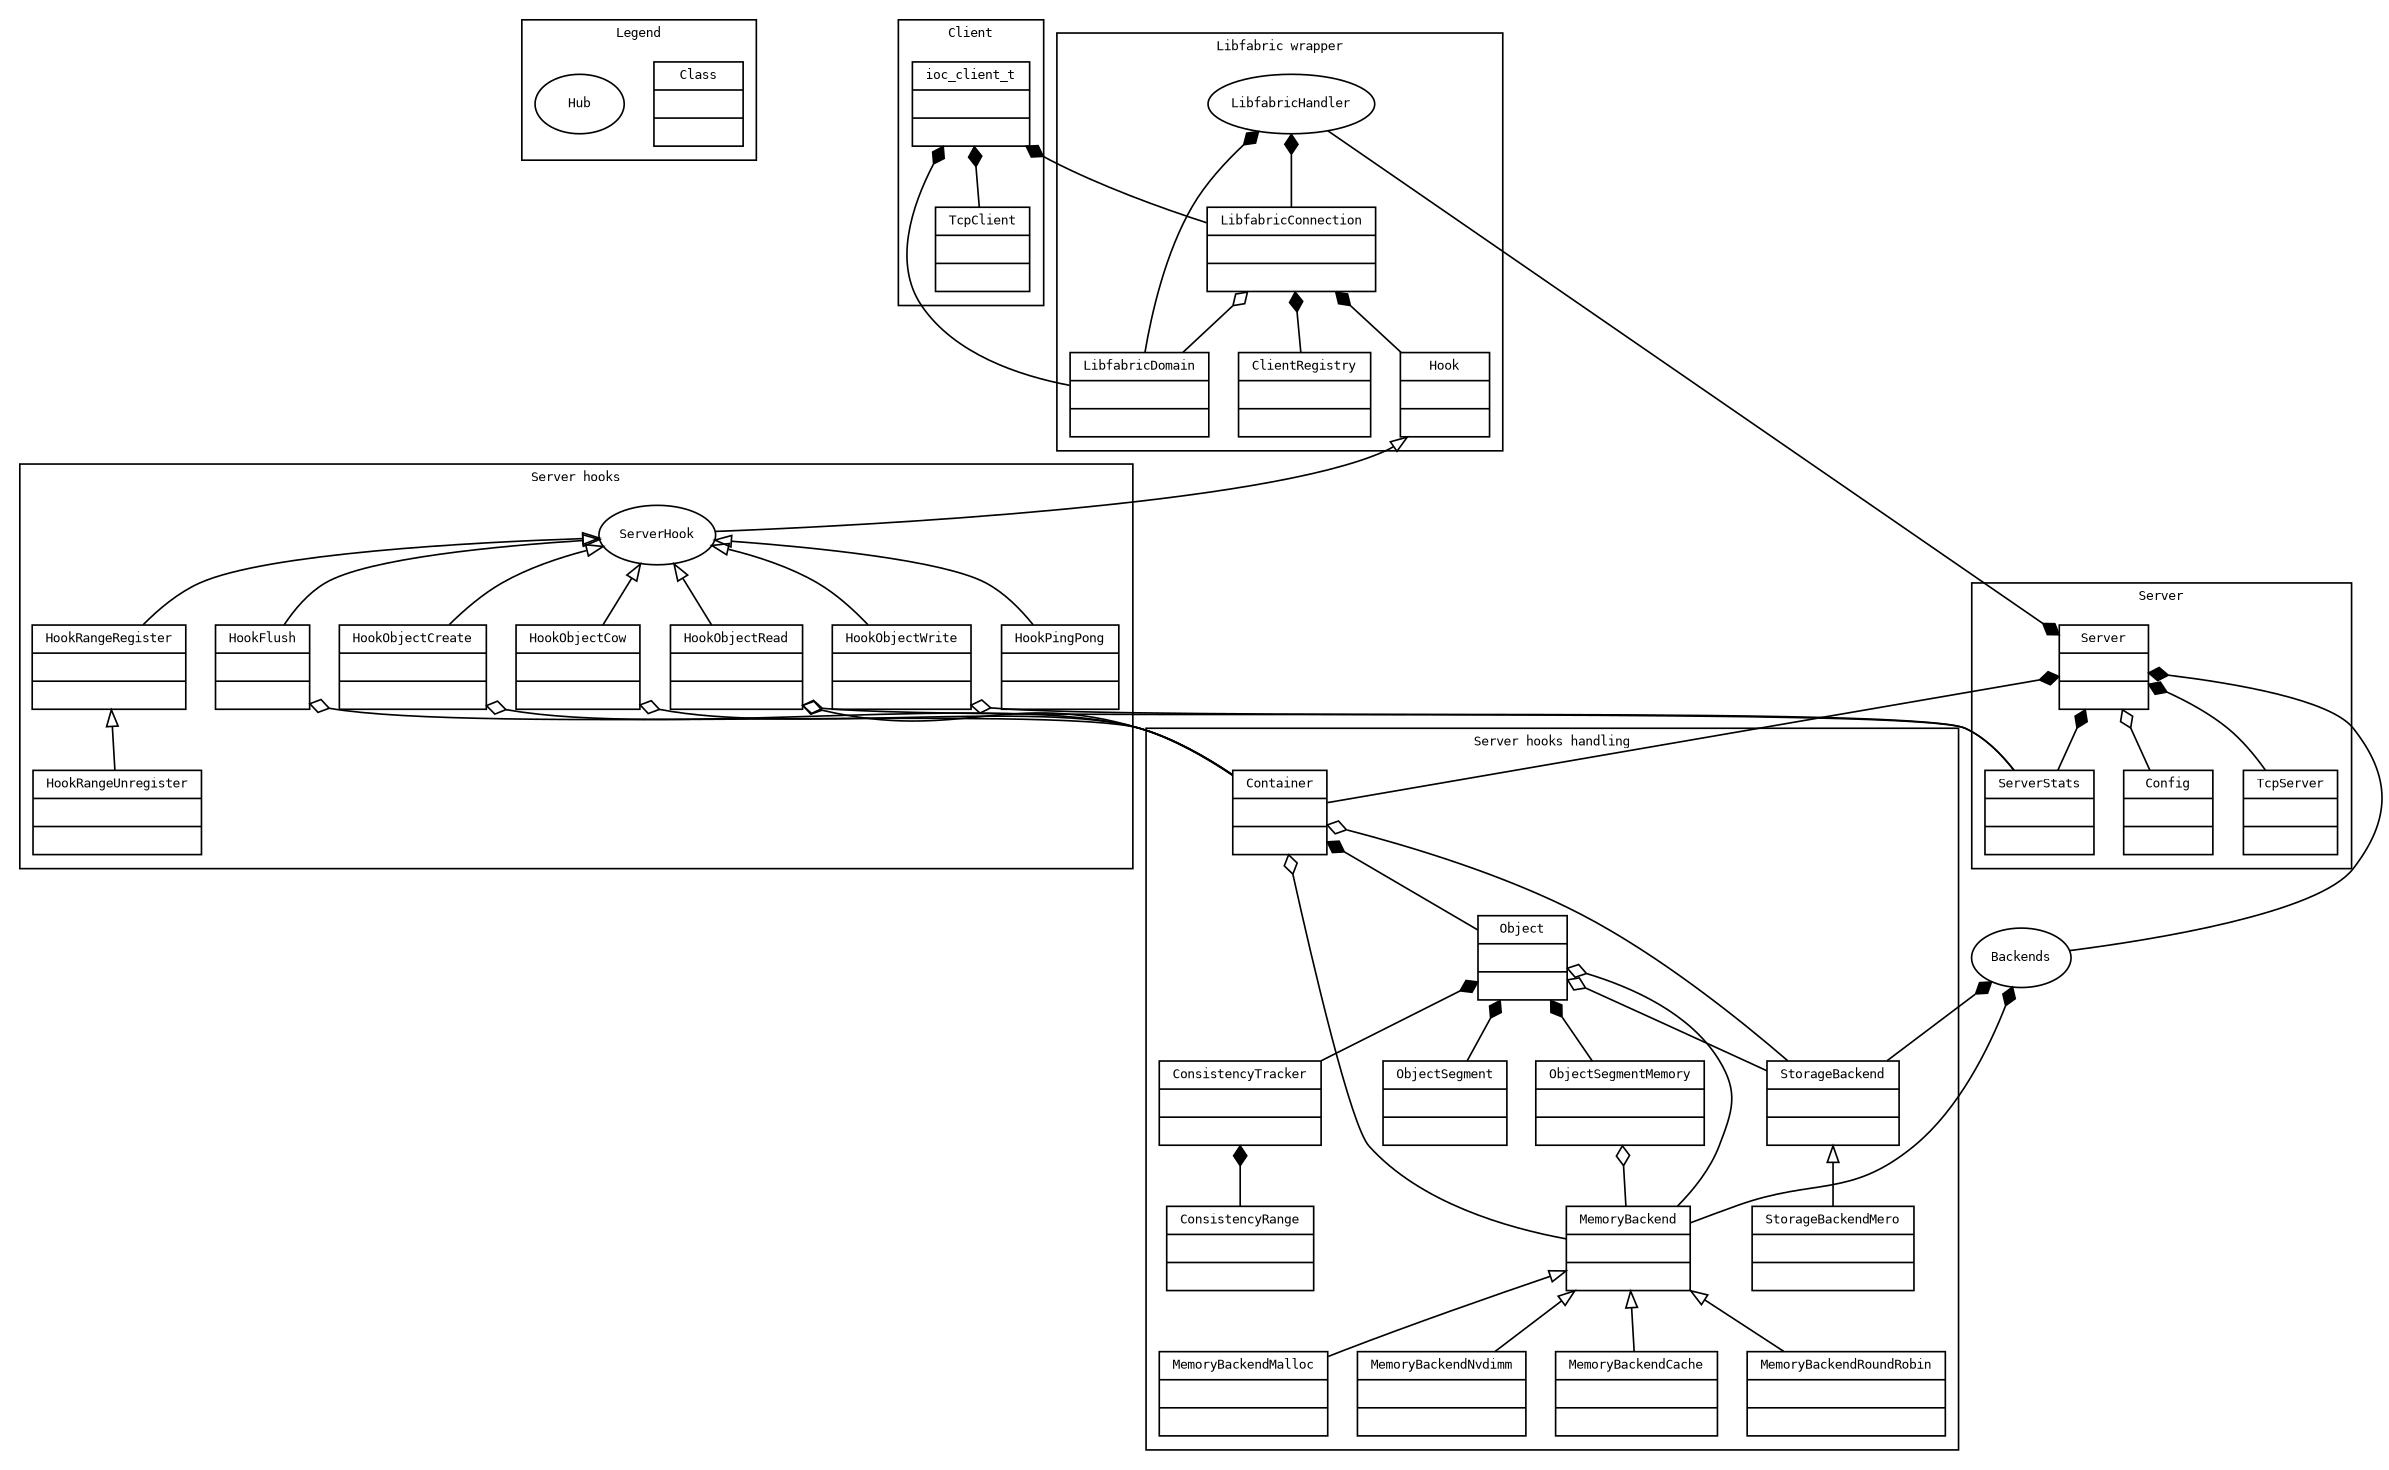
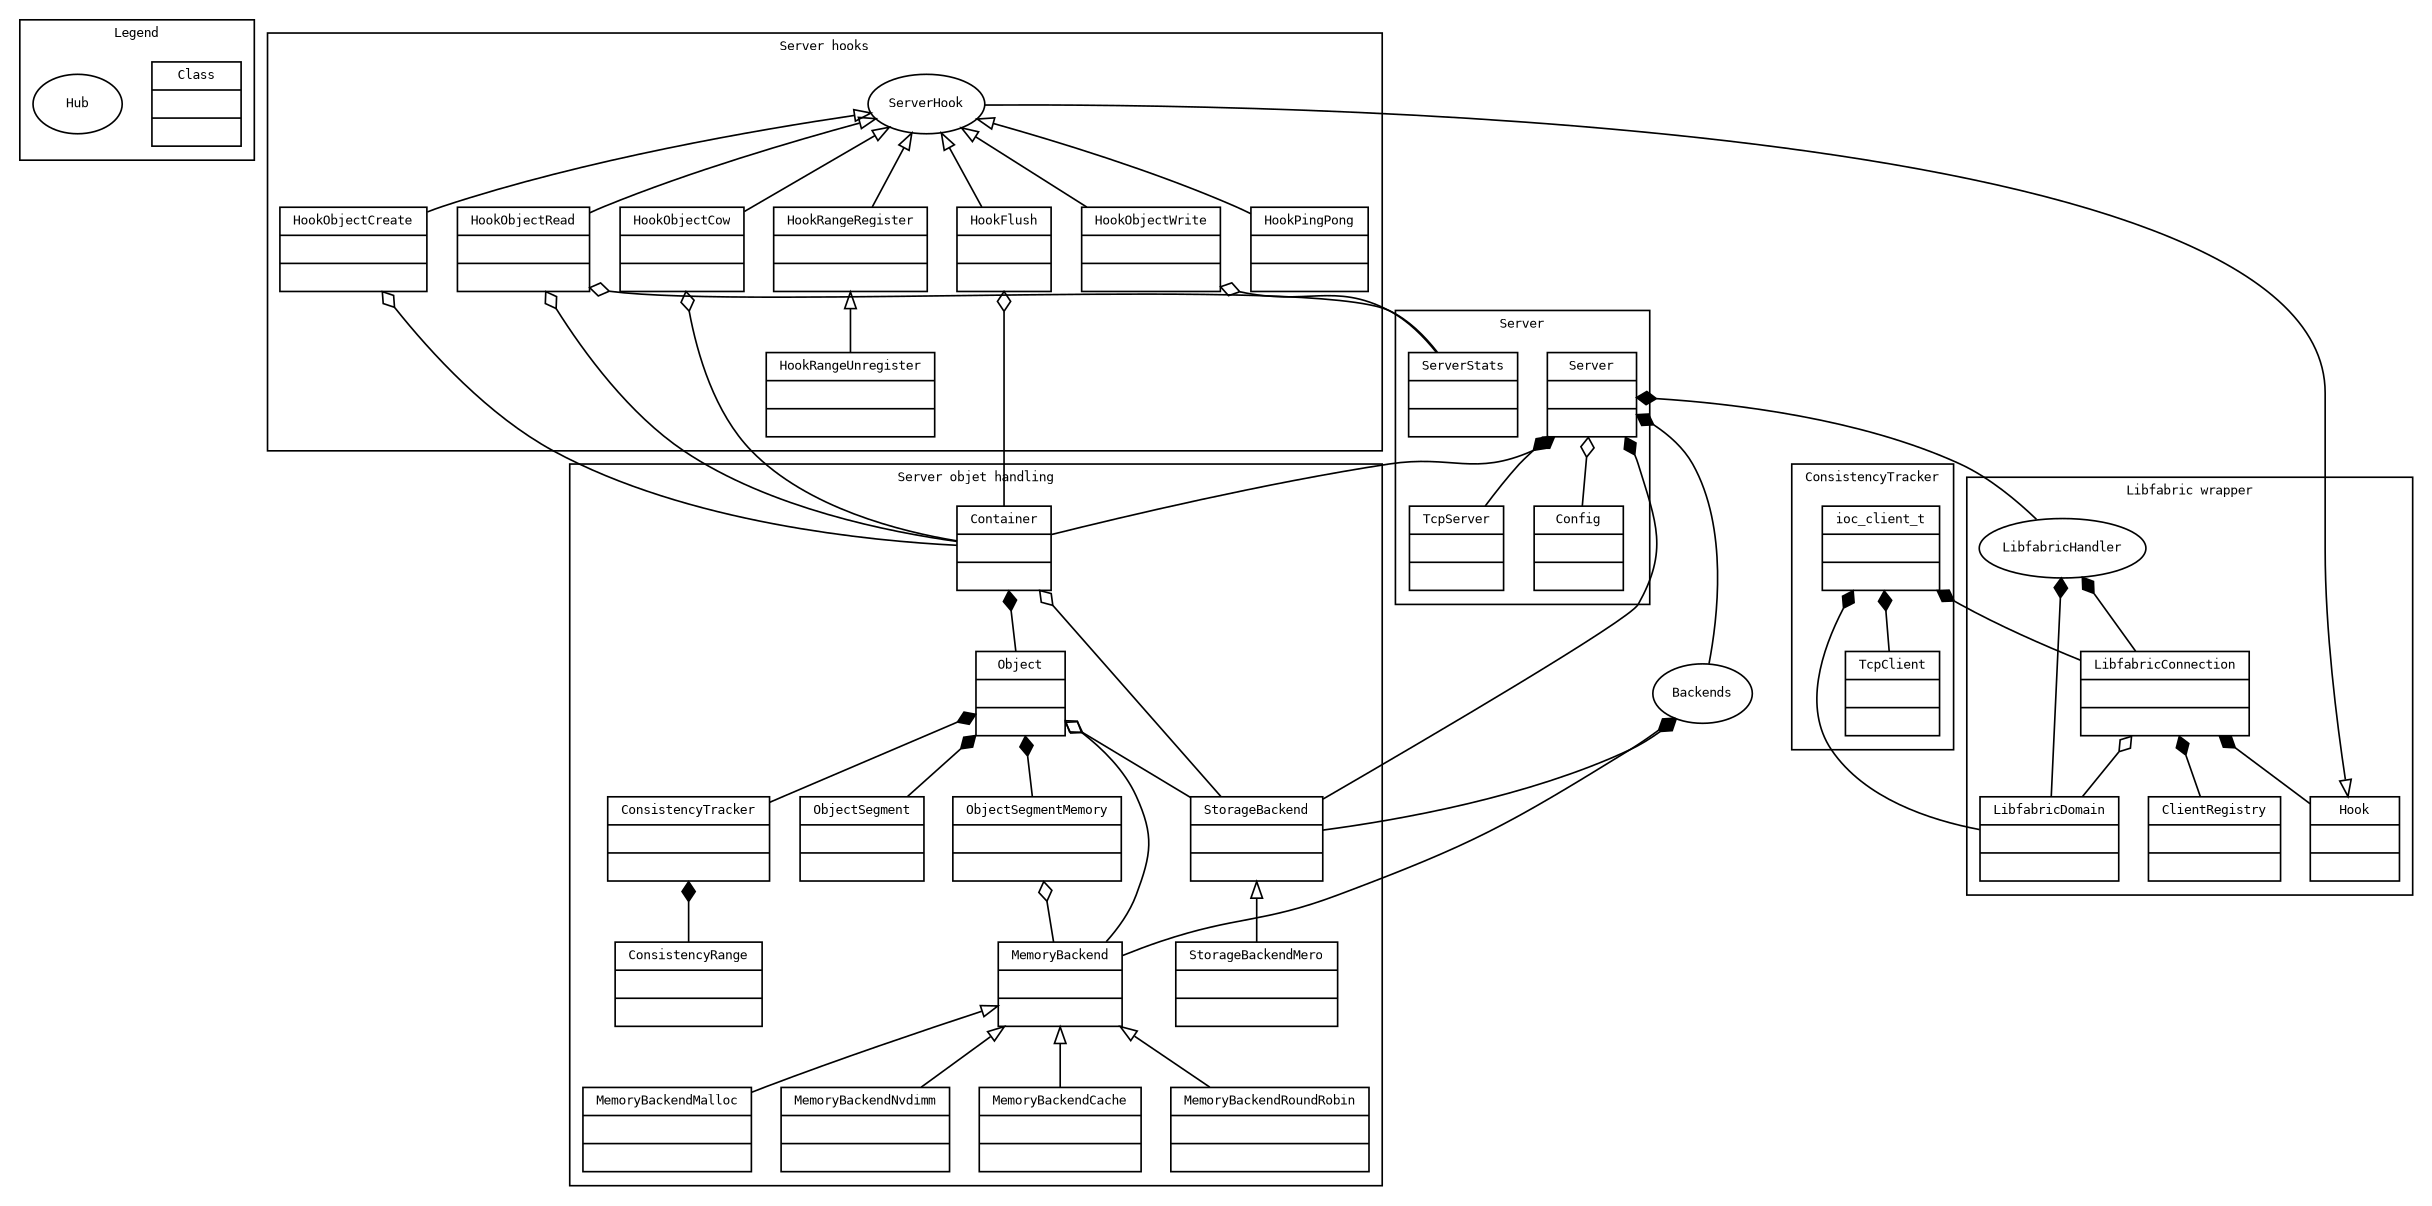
  digraph {
    fontname="DejaVu Sans Mono"
    fontsize=8
    node [fontname="DejaVu Sans Mono" fontsize=8 shape=record]
    edge [arrowtail=diamond dir=back fontname="DejaVu Sans Mono"]
    n1 [label="{Class|\l|\l}"]
    n2 [label=Hub shape=ellipse]
    n3 [label="{Server|\l|\l}"]
    n4 [label="{TcpServer|\l|\l}"]
    n5 [label="{Config|\l|\l}"]
    n6 [label="{ServerStats|\l|\l}"]
    n7 [label=ServerHook shape=ellipse]
    n8 [label="{HookObjectWrite|\l|\l}"]
    n9 [label="{HookObjectRead|\l|\l}"]
    n10 [label="{HookObjectCreate|\l|\l}"]
    n11 [label="{HookObjectCow|\l|\l}"]
    n12 [label="{HookRangeRegister|\l|\l}"]
    n13 [label="{HookRangeUnregister|\l|\l}"]
    n14 [label="{HookFlush|\l|\l}"]
    n15 [label="{HookPingPong|\l|\l}"]
    n16 [label="{Container|\l|\l}"]
    n17 [label="{Object|\l|\l}"]
    n18 [label="{StorageBackend|\l|\l}"]
    n19 [label="{StorageBackendMero|\l|\l}"]
    n20 [label="{ConsistencyTracker|\l|\l}"]
    n21 [label="{ConsistencyRange|\l|\l}"]
    n22 [label="{ObjectSegment|\l|\l}"]
    n23 [label="{MemoryBackend|\l|\l}"]
    n24 [label="{MemoryBackendMalloc|\l|\l}"]
    n25 [label="{MemoryBackendNvdimm|\l|\l}"]
    n26 [label="{MemoryBackendCache|\l|\l}"]
    n27 [label="{MemoryBackendRoundRobin|\l|\l}"]
    n28 [label="{ObjectSegmentMemory|\l|\l}"]
    n29 [label="{LibfabricConnection|\l|\l}"]
    n30 [label="{LibfabricDomain|\l|\l}"]
    n31 [label="{ClientRegistry|\l|\l}"]
    n32 [label="{Hook|\l|\l}"]
    n33 [label=LibfabricHandler shape=ellipse]
    n34 [label="{TcpClient|\l|\l}"]
    n35 [label="{ioc_client_t|\l|\l}"]
    n36 [label=Backends shape=ellipse]
    subgraph cluster_1 {
      label=Legend
      n1
      n2
    }
    subgraph cluster_2 {
      label=Server
      n3
      n4
      n5
      n6
    }
    subgraph cluster_3 {
      label="Server hooks"
      n7
      n8
      n9
      n10
      n11
      n12
      n13
      n14
      n15
    }
    subgraph cluster_4 {
-     label="Server hooks handling"
+     label="Server objet handling"
      n16
      n17
      n18
      n19
      n20
      n21
      n22
      n23
      n24
      n25
      n26
      n27
      n28
    }
    subgraph cluster_5 {
      label="Libfabric wrapper"
      n29
      n30
      n31
      n32
      n33
    }
    subgraph cluster_6 {
-     label=Client
+     label=ConsistencyTracker
      n34
      n35
    }
    n3 -> n4
    n3 -> n5 [arrowtail=odiamond]
-   n3 -> n6
+   n3 -> n18
    n3 -> n16
    n3 -> n33
    n3 -> n36
    n7 -> n8 [arrowtail=empty]
    n7 -> n9 [arrowtail=empty]
    n7 -> n10 [arrowtail=empty]
    n7 -> n11 [arrowtail=empty]
    n7 -> n12 [arrowtail=empty]
    n7 -> n14 [arrowtail=empty]
    n7 -> n15 [arrowtail=empty]
    n8 -> n6 [arrowtail=odiamond]
    n9 -> n6 [arrowtail=odiamond]
    n9 -> n16 [arrowtail=odiamond]
    n10 -> n16 [arrowtail=odiamond]
    n11 -> n16 [arrowtail=odiamond]
    n12 -> n13 [arrowtail=empty]
    n14 -> n16 [arrowtail=odiamond]
    n16 -> n17
    n16 -> n18 [arrowtail=odiamond]
-   n16 -> n23 [arrowtail=odiamond]
    n17 -> n18 [arrowtail=odiamond]
    n17 -> n20
    n17 -> n22
    n17 -> n23 [arrowtail=odiamond]
    n17 -> n28
    n18 -> n19 [arrowtail=empty]
    n20 -> n21
    n23 -> n24 [arrowtail=empty]
    n23 -> n25 [arrowtail=empty]
    n23 -> n26 [arrowtail=empty]
    n23 -> n27 [arrowtail=empty]
    n28 -> n23 [arrowtail=odiamond]
    n29 -> n30 [arrowtail=odiamond]
    n29 -> n31
    n29 -> n32
    n32 -> n7 [arrowtail=empty]
    n33 -> n29
    n33 -> n30
    n35 -> n29
    n35 -> n30
    n35 -> n34
    n36 -> n18
    n36 -> n23
  }
